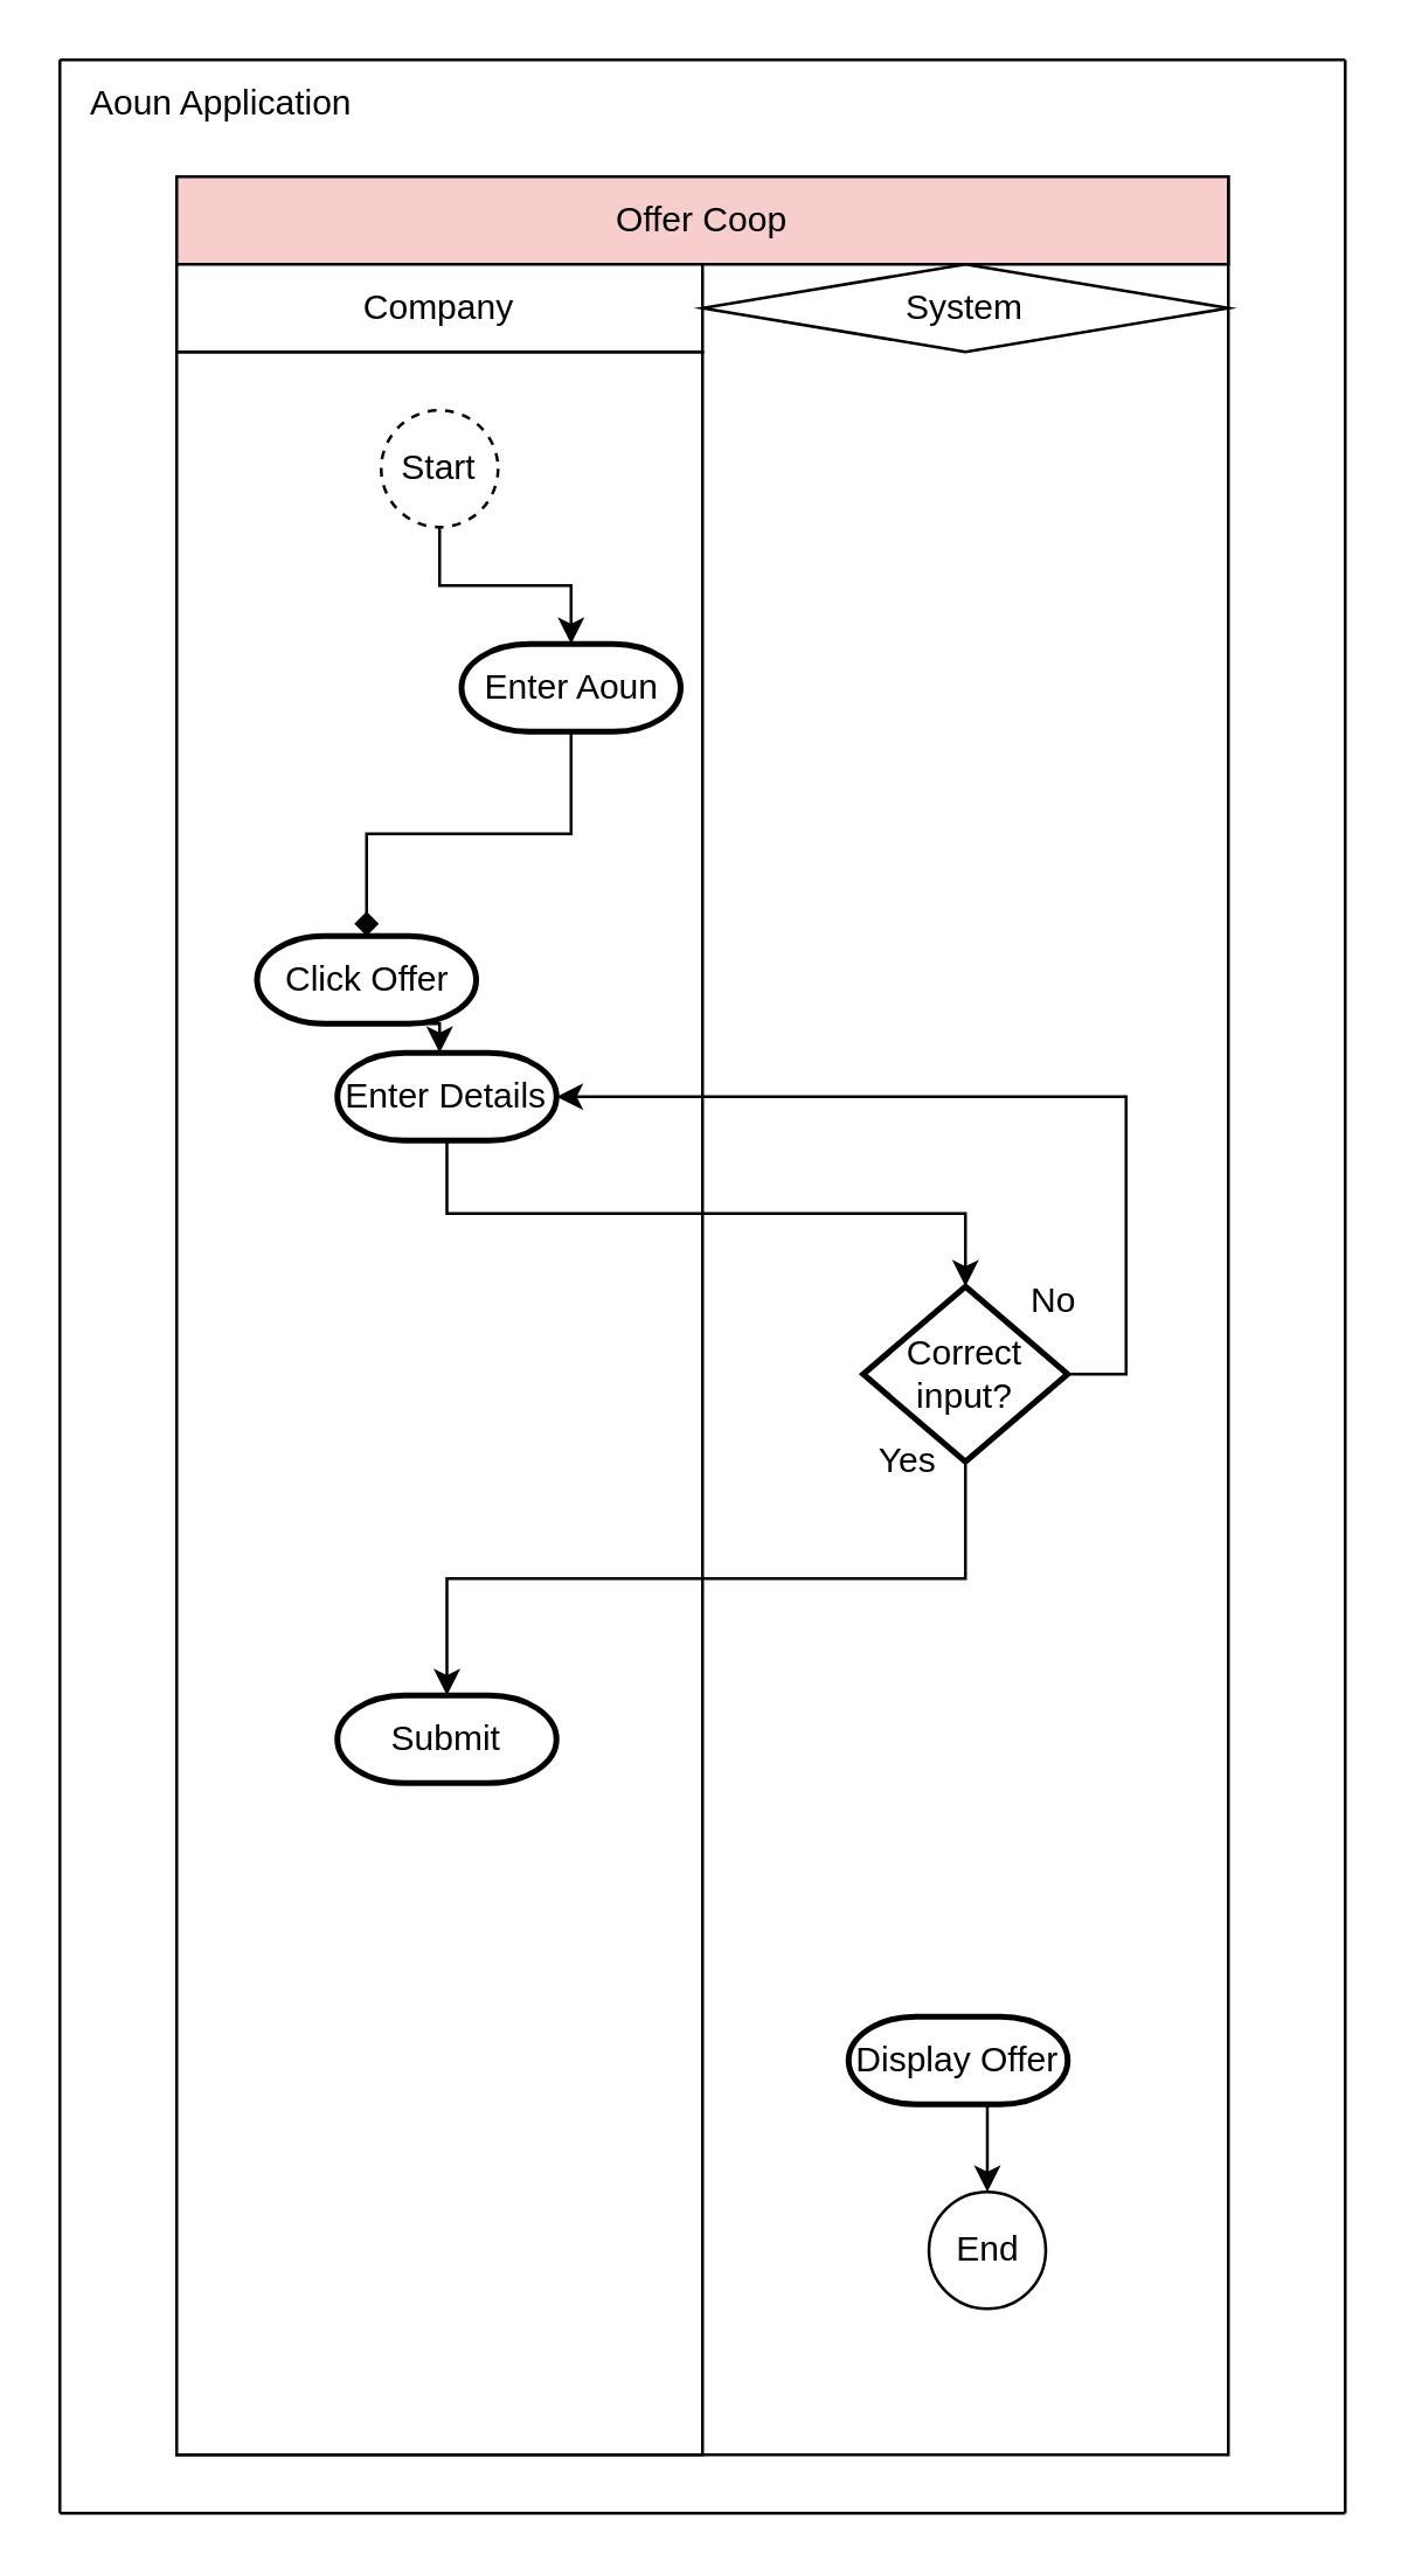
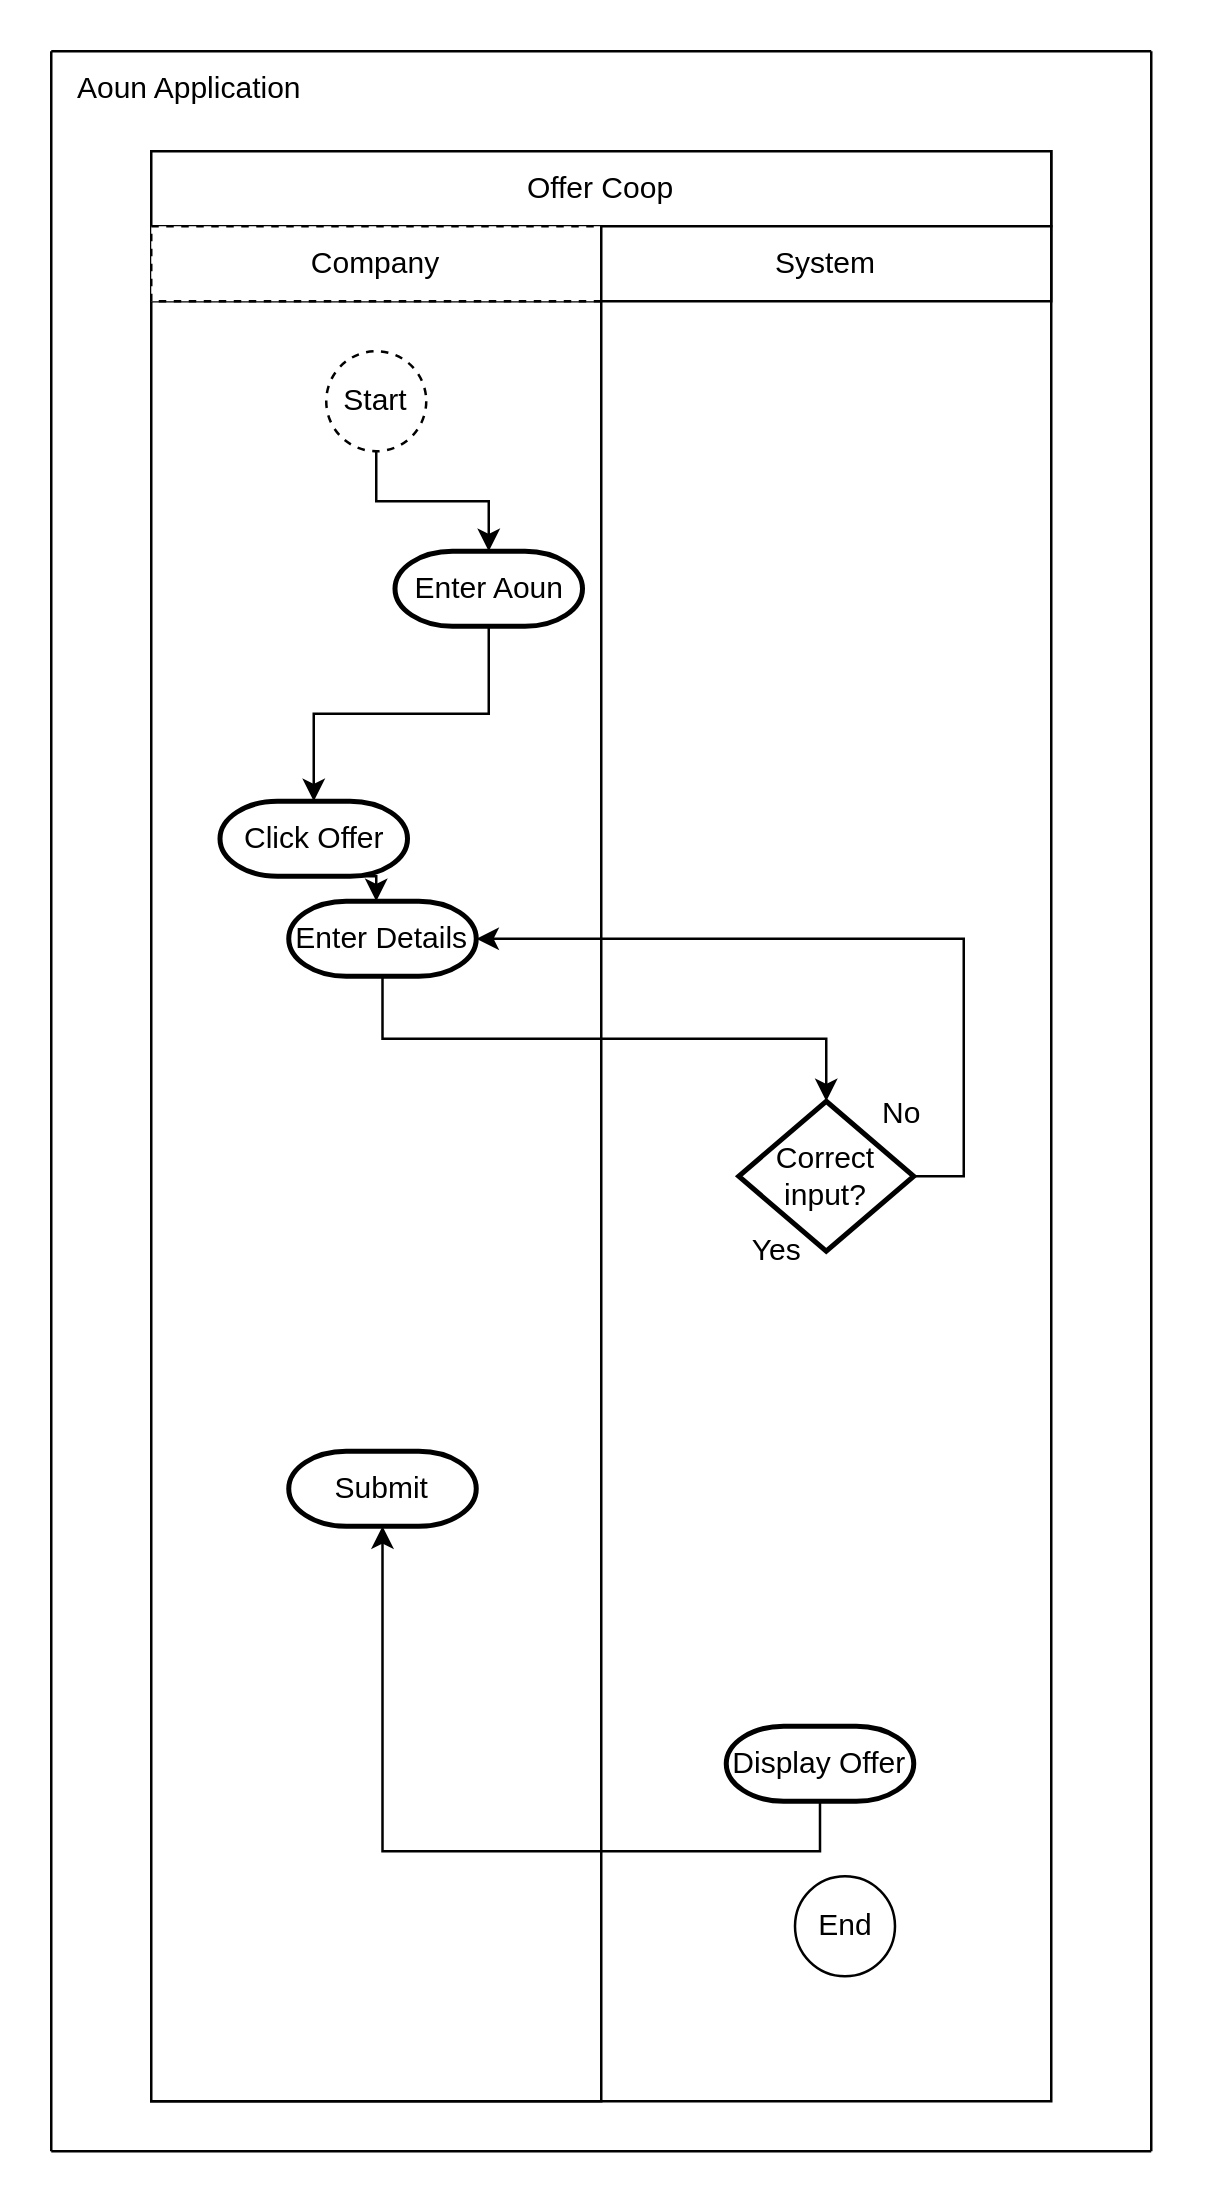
  <mxCell id="0" />
  <mxCell id="1" parent="0" />
  <mxCell id="2" value="" style="rounded=0;whiteSpace=wrap;html=1;" parent="1" vertex="1"><mxGeometry x="60" y="60" width="360" height="780" as="geometry" /></mxCell>
- <mxCell id="3" value="Offer Coop" style="rounded=0;whiteSpace=wrap;html=1;fillColor=#f8cecc;" parent="1" vertex="1"><mxGeometry x="60" y="60" width="360" height="30" as="geometry" /></mxCell>
+ <mxCell id="3" value="Offer Coop" style="rounded=0;whiteSpace=wrap;html=1;" parent="1" vertex="1"><mxGeometry x="60" y="60" width="360" height="30" as="geometry" /></mxCell>
  <mxCell id="4" value="" style="rounded=0;whiteSpace=wrap;html=1;" parent="1" vertex="1"><mxGeometry x="60" y="120" width="180" height="720" as="geometry" /></mxCell>
- <mxCell id="5" value="Company" style="rounded=0;whiteSpace=wrap;html=1;" parent="1" vertex="1"><mxGeometry x="60" y="90" width="180" height="30" as="geometry" /></mxCell>
- <mxCell id="6" value="System" style="rhombus;whiteSpace=wrap;html=1;" parent="1" vertex="1"><mxGeometry x="240" y="90" width="180" height="30" as="geometry" /></mxCell>
+ <mxCell id="5" value="Company" style="rounded=0;whiteSpace=wrap;html=1;dashed=1;" parent="1" vertex="1"><mxGeometry x="60" y="90" width="180" height="30" as="geometry" /></mxCell>
+ <mxCell id="6" value="System" style="rounded=0;whiteSpace=wrap;html=1;" parent="1" vertex="1"><mxGeometry x="240" y="90" width="180" height="30" as="geometry" /></mxCell>
  <mxCell id="7" value="Start" style="ellipse;whiteSpace=wrap;html=1;aspect=fixed;dashed=1;" parent="1" vertex="1"><mxGeometry x="130" y="140" width="40" height="40" as="geometry" /></mxCell>
  <mxCell id="8" value="Enter Aoun" style="strokeWidth=2;html=1;shape=stencil(xVVNb4MwDP01HJmAaIgeJ9Yde9mknV3qlqghQU7Wj3+/0BS1QGE0l0kc8DO85+fYSsByXUKNQRJJqDBg70GSfCFVXIJRZAObKR2cRi48unCRuRB0jYVx2AGIw1qgy2hDao9HvjFXBi5LJG6aLFsG0Zv9pnlYXigpLQlXUncyd3lLBlzaf6OTI4teXp3M+Rq7qLYKFRqkDnozt3JAkHx4K8XzlD49lLqOWt2/lL6fV4r9lJY+3Yv7YvHMDq48jD2QyxYzD8xLrmV/3p1XMwdys92NyLHcImMLyPI1FPsdqR+5eVhkDc1yDxJtulIHvFXPevM95b9lEFzeMaTZ8wxAhX2hXg107sanEE5ch6QMNG3o8AugHYaWJ9wK2HVS+ohY38HXs39cburhuNezeRT/aNnnjAuhNE5sgsUHc3ZBR4aT5VtFODG1Wy6Eu53GFmJAcEHdXXkBfgE=);whiteSpace=wrap;gradientColor=none;" parent="1" vertex="1"><mxGeometry x="157.5" y="220" width="75" height="30" as="geometry" /></mxCell>
  <mxCell id="9" style="edgeStyle=orthogonalEdgeStyle;rounded=0;orthogonalLoop=1;jettySize=auto;html=1;exitX=0.5;exitY=1;exitDx=0;exitDy=0;entryX=0.5;entryY=0;entryDx=0;entryDy=0;entryPerimeter=0;" parent="1" source="7" target="8" edge="1"><mxGeometry relative="1" as="geometry" /></mxCell>
  <mxCell id="10" value="Click Offer" style="strokeWidth=2;html=1;shape=mxgraph.flowchart.terminator;whiteSpace=wrap;" parent="1" vertex="1"><mxGeometry x="87.5" y="320" width="75" height="30" as="geometry" /></mxCell>
- <mxCell id="11" style="edgeStyle=orthogonalEdgeStyle;rounded=0;orthogonalLoop=1;jettySize=auto;html=1;exitX=0.5;exitY=1;exitDx=0;exitDy=0;exitPerimeter=0;entryX=0.5;entryY=0;entryDx=0;entryDy=0;entryPerimeter=0;endArrow=diamond;" parent="1" source="8" target="10" edge="1"><mxGeometry relative="1" as="geometry" /></mxCell>
+ <mxCell id="11" style="edgeStyle=orthogonalEdgeStyle;rounded=0;orthogonalLoop=1;jettySize=auto;html=1;exitX=0.5;exitY=1;exitDx=0;exitDy=0;exitPerimeter=0;entryX=0.5;entryY=0;entryDx=0;entryDy=0;entryPerimeter=0;" parent="1" source="8" target="10" edge="1"><mxGeometry relative="1" as="geometry" /></mxCell>
  <mxCell id="12" style="edgeStyle=orthogonalEdgeStyle;rounded=0;orthogonalLoop=1;jettySize=auto;html=1;exitX=0.5;exitY=1;exitDx=0;exitDy=0;exitPerimeter=0;entryX=0.5;entryY=0;entryDx=0;entryDy=0;entryPerimeter=0;" parent="1" source="10" edge="1"><mxGeometry relative="1" as="geometry"><mxPoint x="150" y="360" as="targetPoint" /></mxGeometry></mxCell>
- <mxCell id="13" style="edgeStyle=orthogonalEdgeStyle;rounded=0;orthogonalLoop=1;jettySize=auto;html=1;exitX=0.5;exitY=1;exitDx=0;exitDy=0;exitPerimeter=0;entryX=0.5;entryY=0;entryDx=0;entryDy=0;" edge="1" parent="1" source="14" target="15"><mxGeometry relative="1" as="geometry" /></mxCell>
+ <mxCell id="13" style="edgeStyle=orthogonalEdgeStyle;rounded=0;orthogonalLoop=1;jettySize=auto;html=1;exitX=0.5;exitY=1;exitDx=0;exitDy=0;exitPerimeter=0;" edge="1" parent="1" source="14" target="23"><mxGeometry relative="1" as="geometry" /></mxCell>
  <mxCell id="14" value="Display Offer" style="strokeWidth=2;html=1;shape=mxgraph.flowchart.terminator;whiteSpace=wrap;" parent="1" vertex="1"><mxGeometry x="290" y="690" width="75" height="30" as="geometry" /></mxCell>
  <mxCell id="15" value="End" style="ellipse;whiteSpace=wrap;html=1;aspect=fixed;" parent="1" vertex="1"><mxGeometry x="317.5" y="750" width="40" height="40" as="geometry" /></mxCell>
  <mxCell id="16" value="Yes" style="text;html=1;align=center;verticalAlign=middle;resizable=0;points=[];autosize=1;strokeColor=none;fillColor=none;" parent="1" vertex="1"><mxGeometry x="290" y="485" width="40" height="30" as="geometry" /></mxCell>
  <mxCell id="17" value="Aoun Application" style="text;html=1;align=center;verticalAlign=middle;resizable=0;points=[];autosize=1;strokeColor=none;fillColor=none;" parent="1" vertex="1"><mxGeometry x="20" y="20" width="110" height="30" as="geometry" /></mxCell>
  <mxCell id="18" value="" style="endArrow=none;html=1;rounded=0;" parent="1" edge="1"><mxGeometry width="50" height="50" relative="1" as="geometry"><mxPoint x="460" y="860" as="sourcePoint" /><mxPoint x="460" y="20" as="targetPoint" /></mxGeometry></mxCell>
  <mxCell id="19" value="" style="endArrow=none;html=1;rounded=0;" parent="1" edge="1"><mxGeometry width="50" height="50" relative="1" as="geometry"><mxPoint x="20" y="860" as="sourcePoint" /><mxPoint x="20" y="20" as="targetPoint" /></mxGeometry></mxCell>
  <mxCell id="20" value="" style="endArrow=none;html=1;rounded=0;" parent="1" edge="1"><mxGeometry width="50" height="50" relative="1" as="geometry"><mxPoint x="20" y="20" as="sourcePoint" /><mxPoint x="460" y="20" as="targetPoint" /></mxGeometry></mxCell>
  <mxCell id="21" value="Enter Details" style="strokeWidth=2;html=1;shape=mxgraph.flowchart.terminator;whiteSpace=wrap;" parent="1" vertex="1"><mxGeometry x="115" y="360" width="75" height="30" as="geometry" /></mxCell>
  <mxCell id="22" value="Correct input?" style="strokeWidth=2;html=1;shape=mxgraph.flowchart.decision;whiteSpace=wrap;" parent="1" vertex="1"><mxGeometry x="295" y="440" width="70" height="60" as="geometry" /></mxCell>
  <mxCell id="23" value="Submit" style="strokeWidth=2;html=1;shape=mxgraph.flowchart.terminator;whiteSpace=wrap;" parent="1" vertex="1"><mxGeometry x="115" y="580" width="75" height="30" as="geometry" /></mxCell>
- <mxCell id="24" style="edgeStyle=orthogonalEdgeStyle;rounded=0;orthogonalLoop=1;jettySize=auto;html=1;exitX=0.5;exitY=1;exitDx=0;exitDy=0;exitPerimeter=0;entryX=0.5;entryY=0;entryDx=0;entryDy=0;entryPerimeter=0;" parent="1" source="22" target="23" edge="1"><mxGeometry relative="1" as="geometry" /></mxCell>
  <mxCell id="25" value="No" style="text;html=1;align=center;verticalAlign=middle;resizable=0;points=[];autosize=1;strokeColor=none;fillColor=none;" parent="1" vertex="1"><mxGeometry x="340" y="430" width="40" height="30" as="geometry" /></mxCell>
  <mxCell id="26" style="edgeStyle=orthogonalEdgeStyle;rounded=0;orthogonalLoop=1;jettySize=auto;html=1;exitX=1;exitY=0.5;exitDx=0;exitDy=0;exitPerimeter=0;entryX=1;entryY=0.5;entryDx=0;entryDy=0;entryPerimeter=0;" parent="1" source="22" target="21" edge="1"><mxGeometry relative="1" as="geometry" /></mxCell>
  <mxCell id="27" value="" style="endArrow=none;html=1;rounded=0;" parent="1" edge="1"><mxGeometry width="50" height="50" relative="1" as="geometry"><mxPoint x="20" y="860" as="sourcePoint" /><mxPoint x="460" y="860" as="targetPoint" /></mxGeometry></mxCell>
  <mxCell id="28" style="edgeStyle=orthogonalEdgeStyle;rounded=0;orthogonalLoop=1;jettySize=auto;html=1;exitX=0.5;exitY=1;exitDx=0;exitDy=0;exitPerimeter=0;entryX=0.5;entryY=0;entryDx=0;entryDy=0;entryPerimeter=0;" parent="1" source="21" target="22" edge="1"><mxGeometry relative="1" as="geometry" /></mxCell>
